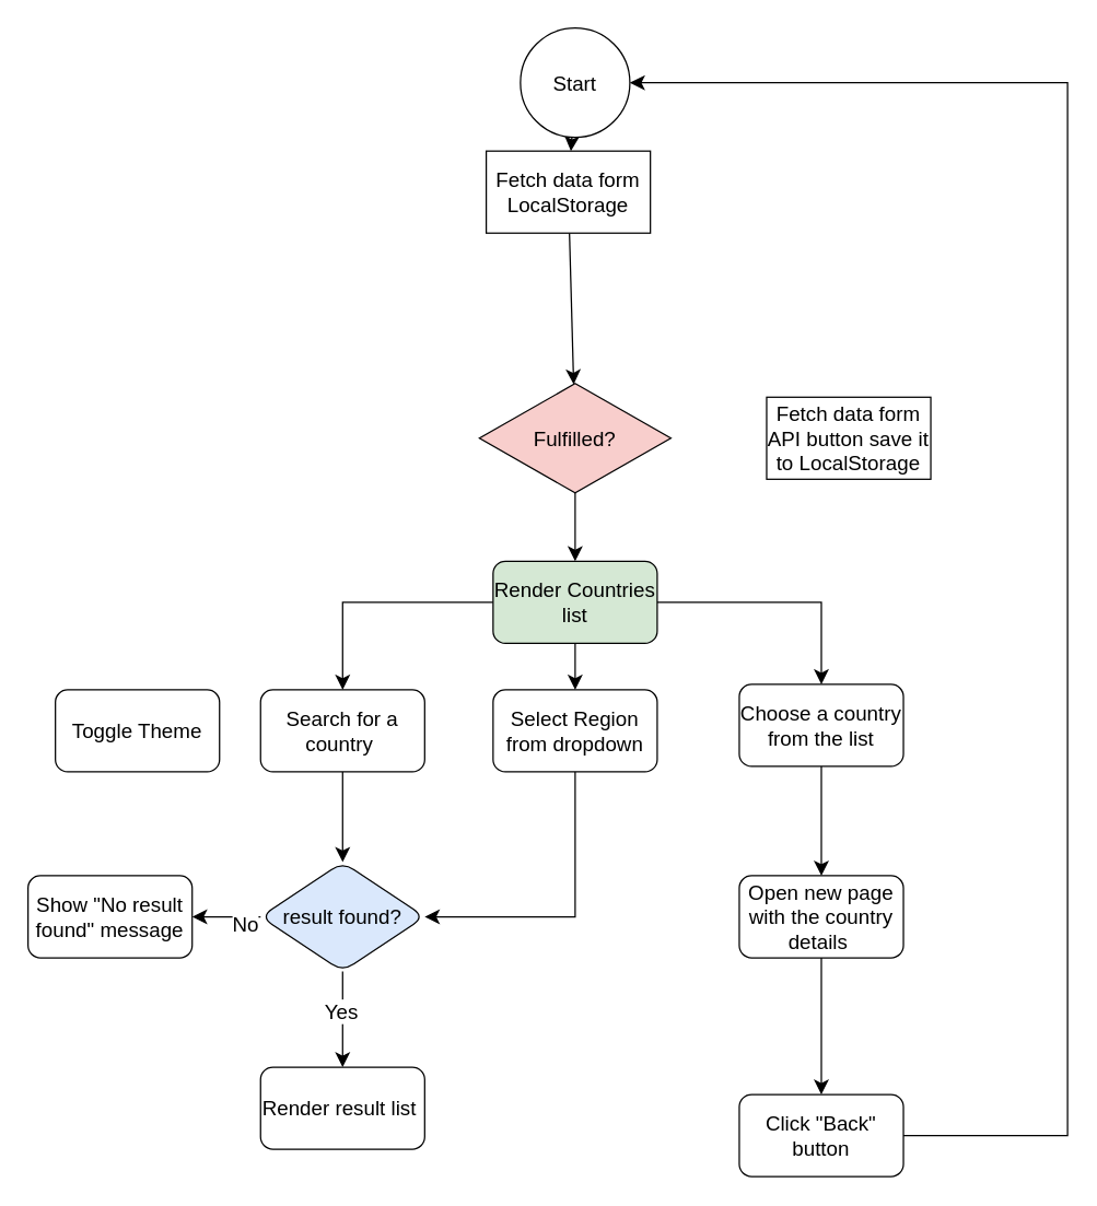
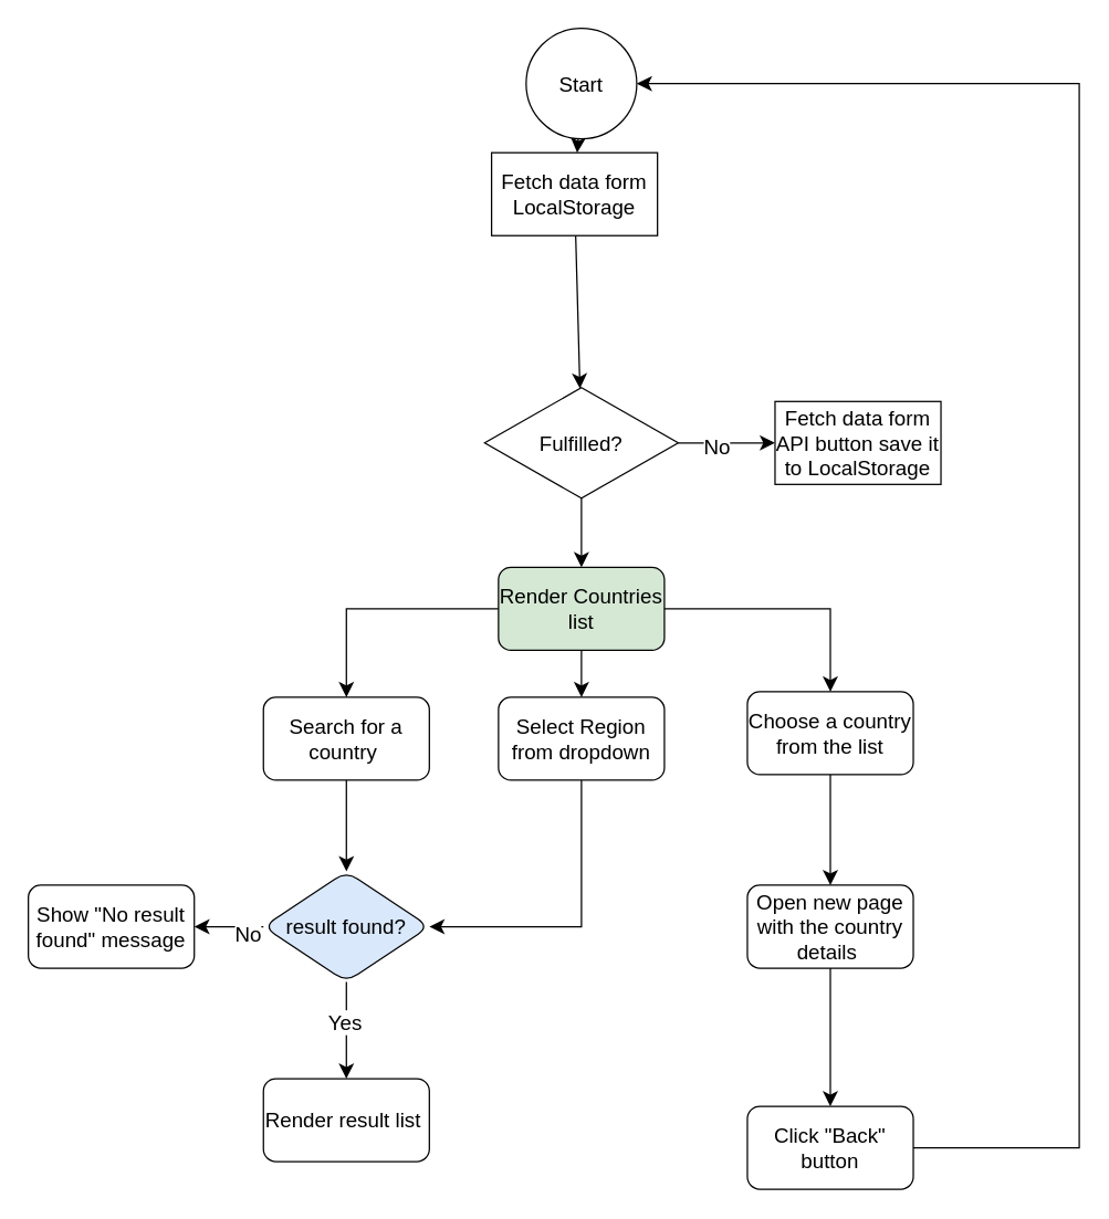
  <mxCell id="0" />
  <mxCell id="1" parent="0" />
  <mxCell id="2" value="" style="edgeStyle=none;curved=1;rounded=0;orthogonalLoop=1;jettySize=auto;html=1;fontSize=15;startSize=8;endSize=8;" edge="1" parent="1" source="3" target="5"><mxGeometry relative="1" as="geometry" /></mxCell>
  <mxCell id="3" value="Start" style="ellipse;whiteSpace=wrap;html=1;aspect=fixed;fontSize=15;" vertex="1" parent="1"><mxGeometry x="380" y="20" width="80" height="80" as="geometry" /></mxCell>
  <mxCell id="4" value="" style="edgeStyle=none;curved=1;rounded=0;orthogonalLoop=1;jettySize=auto;html=1;fontSize=15;startSize=8;endSize=8;" edge="1" parent="1" source="5" target="9"><mxGeometry relative="1" as="geometry" /></mxCell>
  <mxCell id="5" value="Fetch data form LocalStorage" style="whiteSpace=wrap;html=1;fontSize=15;" vertex="1" parent="1"><mxGeometry x="355" y="110" width="120" height="60" as="geometry" /></mxCell>
+ <mxCell id="6" value="" style="edgeStyle=none;curved=1;rounded=0;orthogonalLoop=1;jettySize=auto;html=1;fontSize=15;startSize=8;endSize=8;" edge="1" parent="1" source="9" target="10"><mxGeometry relative="1" as="geometry" /></mxCell>
+ <mxCell id="7" value="No" style="edgeLabel;html=1;align=center;verticalAlign=middle;resizable=0;points=[];fontSize=15;" vertex="1" connectable="0" parent="6"><mxGeometry x="-0.229" y="-2" relative="1" as="geometry"><mxPoint as="offset" /></mxGeometry></mxCell>
  <mxCell id="8" value="" style="edgeStyle=none;curved=1;rounded=0;orthogonalLoop=1;jettySize=auto;html=1;fontSize=15;startSize=8;endSize=8;" edge="1" parent="1" source="9" target="14"><mxGeometry relative="1" as="geometry" /></mxCell>
- <mxCell id="9" value="Fulfilled?" style="rhombus;whiteSpace=wrap;html=1;fontSize=15;fillColor=#f8cecc;" vertex="1" parent="1"><mxGeometry x="350" y="280" width="140" height="80" as="geometry" /></mxCell>
+ <mxCell id="9" value="Fulfilled?" style="rhombus;whiteSpace=wrap;html=1;fontSize=15;" vertex="1" parent="1"><mxGeometry x="350" y="280" width="140" height="80" as="geometry" /></mxCell>
  <mxCell id="10" value="Fetch data form API button save it to LocalStorage" style="whiteSpace=wrap;html=1;fontSize=15;" vertex="1" parent="1"><mxGeometry x="560" y="290" width="120" height="60" as="geometry" /></mxCell>
  <mxCell id="11" value="" style="edgeStyle=none;curved=0;rounded=0;orthogonalLoop=1;jettySize=auto;html=1;fontSize=15;startSize=8;endSize=8;" edge="1" parent="1" source="14" target="17"><mxGeometry relative="1" as="geometry"><Array as="points"><mxPoint x="310" y="440" /><mxPoint x="250" y="440" /></Array></mxGeometry></mxCell>
  <mxCell id="12" value="" style="edgeStyle=none;shape=connector;curved=0;rounded=0;orthogonalLoop=1;jettySize=auto;html=1;strokeColor=default;align=center;verticalAlign=middle;fontFamily=Helvetica;fontSize=12;fontColor=default;labelBackgroundColor=default;startSize=8;endArrow=classic;endSize=8;" edge="1" parent="1" source="14" target="26"><mxGeometry relative="1" as="geometry" /></mxCell>
  <mxCell id="13" value="" style="edgeStyle=none;shape=connector;curved=0;rounded=0;orthogonalLoop=1;jettySize=auto;html=1;strokeColor=default;align=center;verticalAlign=middle;fontFamily=Helvetica;fontSize=12;fontColor=default;labelBackgroundColor=default;startSize=8;endArrow=classic;endSize=8;" edge="1" parent="1" source="14" target="28"><mxGeometry relative="1" as="geometry"><Array as="points"><mxPoint x="600" y="440" /></Array></mxGeometry></mxCell>
  <mxCell id="14" value="Render Countries list" style="rounded=1;whiteSpace=wrap;html=1;fontSize=15;fillColor=#d5e8d4;" vertex="1" parent="1"><mxGeometry x="360" y="410" width="120" height="60" as="geometry" /></mxCell>
- <mxCell id="15" value="Toggle Theme" style="rounded=1;whiteSpace=wrap;html=1;fontSize=15;" vertex="1" parent="1"><mxGeometry x="40" y="504" width="120" height="60" as="geometry" /></mxCell>
  <mxCell id="16" value="" style="edgeStyle=none;shape=connector;curved=0;rounded=0;orthogonalLoop=1;jettySize=auto;html=1;strokeColor=default;align=center;verticalAlign=middle;fontFamily=Helvetica;fontSize=15;fontColor=default;labelBackgroundColor=default;startSize=8;endArrow=classic;endSize=8;" edge="1" parent="1" source="17" target="22"><mxGeometry relative="1" as="geometry" /></mxCell>
  <mxCell id="17" value="Search for a country&amp;nbsp;" style="rounded=1;whiteSpace=wrap;html=1;fontSize=15;" vertex="1" parent="1"><mxGeometry x="190" y="504" width="120" height="60" as="geometry" /></mxCell>
  <mxCell id="18" value="" style="edgeStyle=none;shape=connector;curved=0;rounded=0;orthogonalLoop=1;jettySize=auto;html=1;strokeColor=default;align=center;verticalAlign=middle;fontFamily=Helvetica;fontSize=15;fontColor=default;labelBackgroundColor=default;startSize=8;endArrow=classic;endSize=8;" edge="1" parent="1" source="22" target="23"><mxGeometry relative="1" as="geometry" /></mxCell>
  <mxCell id="19" value="Yes" style="edgeLabel;html=1;align=center;verticalAlign=middle;resizable=0;points=[];fontSize=15;fontFamily=Helvetica;fontColor=default;labelBackgroundColor=default;" vertex="1" connectable="0" parent="18"><mxGeometry x="-0.224" y="-2" relative="1" as="geometry"><mxPoint y="1" as="offset" /></mxGeometry></mxCell>
  <mxCell id="20" value="" style="edgeStyle=none;shape=connector;curved=0;rounded=0;orthogonalLoop=1;jettySize=auto;html=1;strokeColor=default;align=center;verticalAlign=middle;fontFamily=Helvetica;fontSize=15;fontColor=default;labelBackgroundColor=default;startSize=8;endArrow=classic;endSize=8;" edge="1" parent="1" source="22" target="24"><mxGeometry relative="1" as="geometry" /></mxCell>
  <mxCell id="21" value="No" style="edgeLabel;html=1;align=center;verticalAlign=middle;resizable=0;points=[];fontSize=15;fontFamily=Helvetica;fontColor=default;labelBackgroundColor=default;" vertex="1" connectable="0" parent="20"><mxGeometry x="-0.52" y="4" relative="1" as="geometry"><mxPoint as="offset" /></mxGeometry></mxCell>
  <mxCell id="22" value="result found?" style="rhombus;whiteSpace=wrap;html=1;rounded=1;fontSize=15;fillColor=#dae8fc;" vertex="1" parent="1"><mxGeometry x="190" y="630" width="120" height="80" as="geometry" /></mxCell>
  <mxCell id="23" value="Render result list&amp;nbsp;" style="rounded=1;whiteSpace=wrap;html=1;fontSize=15;" vertex="1" parent="1"><mxGeometry x="190" y="780" width="120" height="60" as="geometry" /></mxCell>
  <mxCell id="24" value="Show &quot;No result found&quot; message" style="whiteSpace=wrap;html=1;rounded=1;fontSize=15;" vertex="1" parent="1"><mxGeometry x="20" y="640" width="120" height="60" as="geometry" /></mxCell>
  <mxCell id="25" style="edgeStyle=none;shape=connector;curved=0;rounded=0;orthogonalLoop=1;jettySize=auto;html=1;entryX=1;entryY=0.5;entryDx=0;entryDy=0;strokeColor=default;align=center;verticalAlign=middle;fontFamily=Helvetica;fontSize=12;fontColor=default;labelBackgroundColor=default;startSize=8;endArrow=classic;endSize=8;" edge="1" parent="1" source="26" target="22"><mxGeometry relative="1" as="geometry"><Array as="points"><mxPoint x="420" y="670" /></Array></mxGeometry></mxCell>
  <mxCell id="26" value="Select Region from dropdown" style="whiteSpace=wrap;html=1;fontSize=15;rounded=1;" vertex="1" parent="1"><mxGeometry x="360" y="504" width="120" height="60" as="geometry" /></mxCell>
  <mxCell id="27" value="" style="edgeStyle=none;shape=connector;curved=0;rounded=0;orthogonalLoop=1;jettySize=auto;html=1;strokeColor=default;align=center;verticalAlign=middle;fontFamily=Helvetica;fontSize=12;fontColor=default;labelBackgroundColor=default;startSize=8;endArrow=classic;endSize=8;" edge="1" parent="1" source="28" target="30"><mxGeometry relative="1" as="geometry" /></mxCell>
  <mxCell id="28" value="Choose a country from the list" style="whiteSpace=wrap;html=1;fontSize=15;rounded=1;" vertex="1" parent="1"><mxGeometry x="540" y="500" width="120" height="60" as="geometry" /></mxCell>
  <mxCell id="29" value="" style="edgeStyle=none;shape=connector;curved=0;rounded=0;orthogonalLoop=1;jettySize=auto;html=1;strokeColor=default;align=center;verticalAlign=middle;fontFamily=Helvetica;fontSize=12;fontColor=default;labelBackgroundColor=default;startSize=8;endArrow=classic;endSize=8;" edge="1" parent="1" source="30" target="32"><mxGeometry relative="1" as="geometry" /></mxCell>
  <mxCell id="30" value="Open new page with the country details&amp;nbsp;" style="whiteSpace=wrap;html=1;fontSize=15;rounded=1;" vertex="1" parent="1"><mxGeometry x="540" y="640" width="120" height="60" as="geometry" /></mxCell>
  <mxCell id="31" style="edgeStyle=none;shape=connector;curved=0;rounded=0;orthogonalLoop=1;jettySize=auto;html=1;strokeColor=default;align=center;verticalAlign=middle;fontFamily=Helvetica;fontSize=12;fontColor=default;labelBackgroundColor=default;startSize=8;endArrow=classic;endSize=8;entryX=1;entryY=0.5;entryDx=0;entryDy=0;exitX=1;exitY=0.5;exitDx=0;exitDy=0;" edge="1" parent="1" source="32" target="3"><mxGeometry relative="1" as="geometry"><mxPoint x="780" y="420" as="targetPoint" /><Array as="points"><mxPoint x="780" y="830" /><mxPoint x="780" y="440" /><mxPoint x="780" y="60" /></Array></mxGeometry></mxCell>
  <mxCell id="32" value="Click &quot;Back&quot; button" style="whiteSpace=wrap;html=1;fontSize=15;rounded=1;" vertex="1" parent="1"><mxGeometry x="540" y="800" width="120" height="60" as="geometry" /></mxCell>
